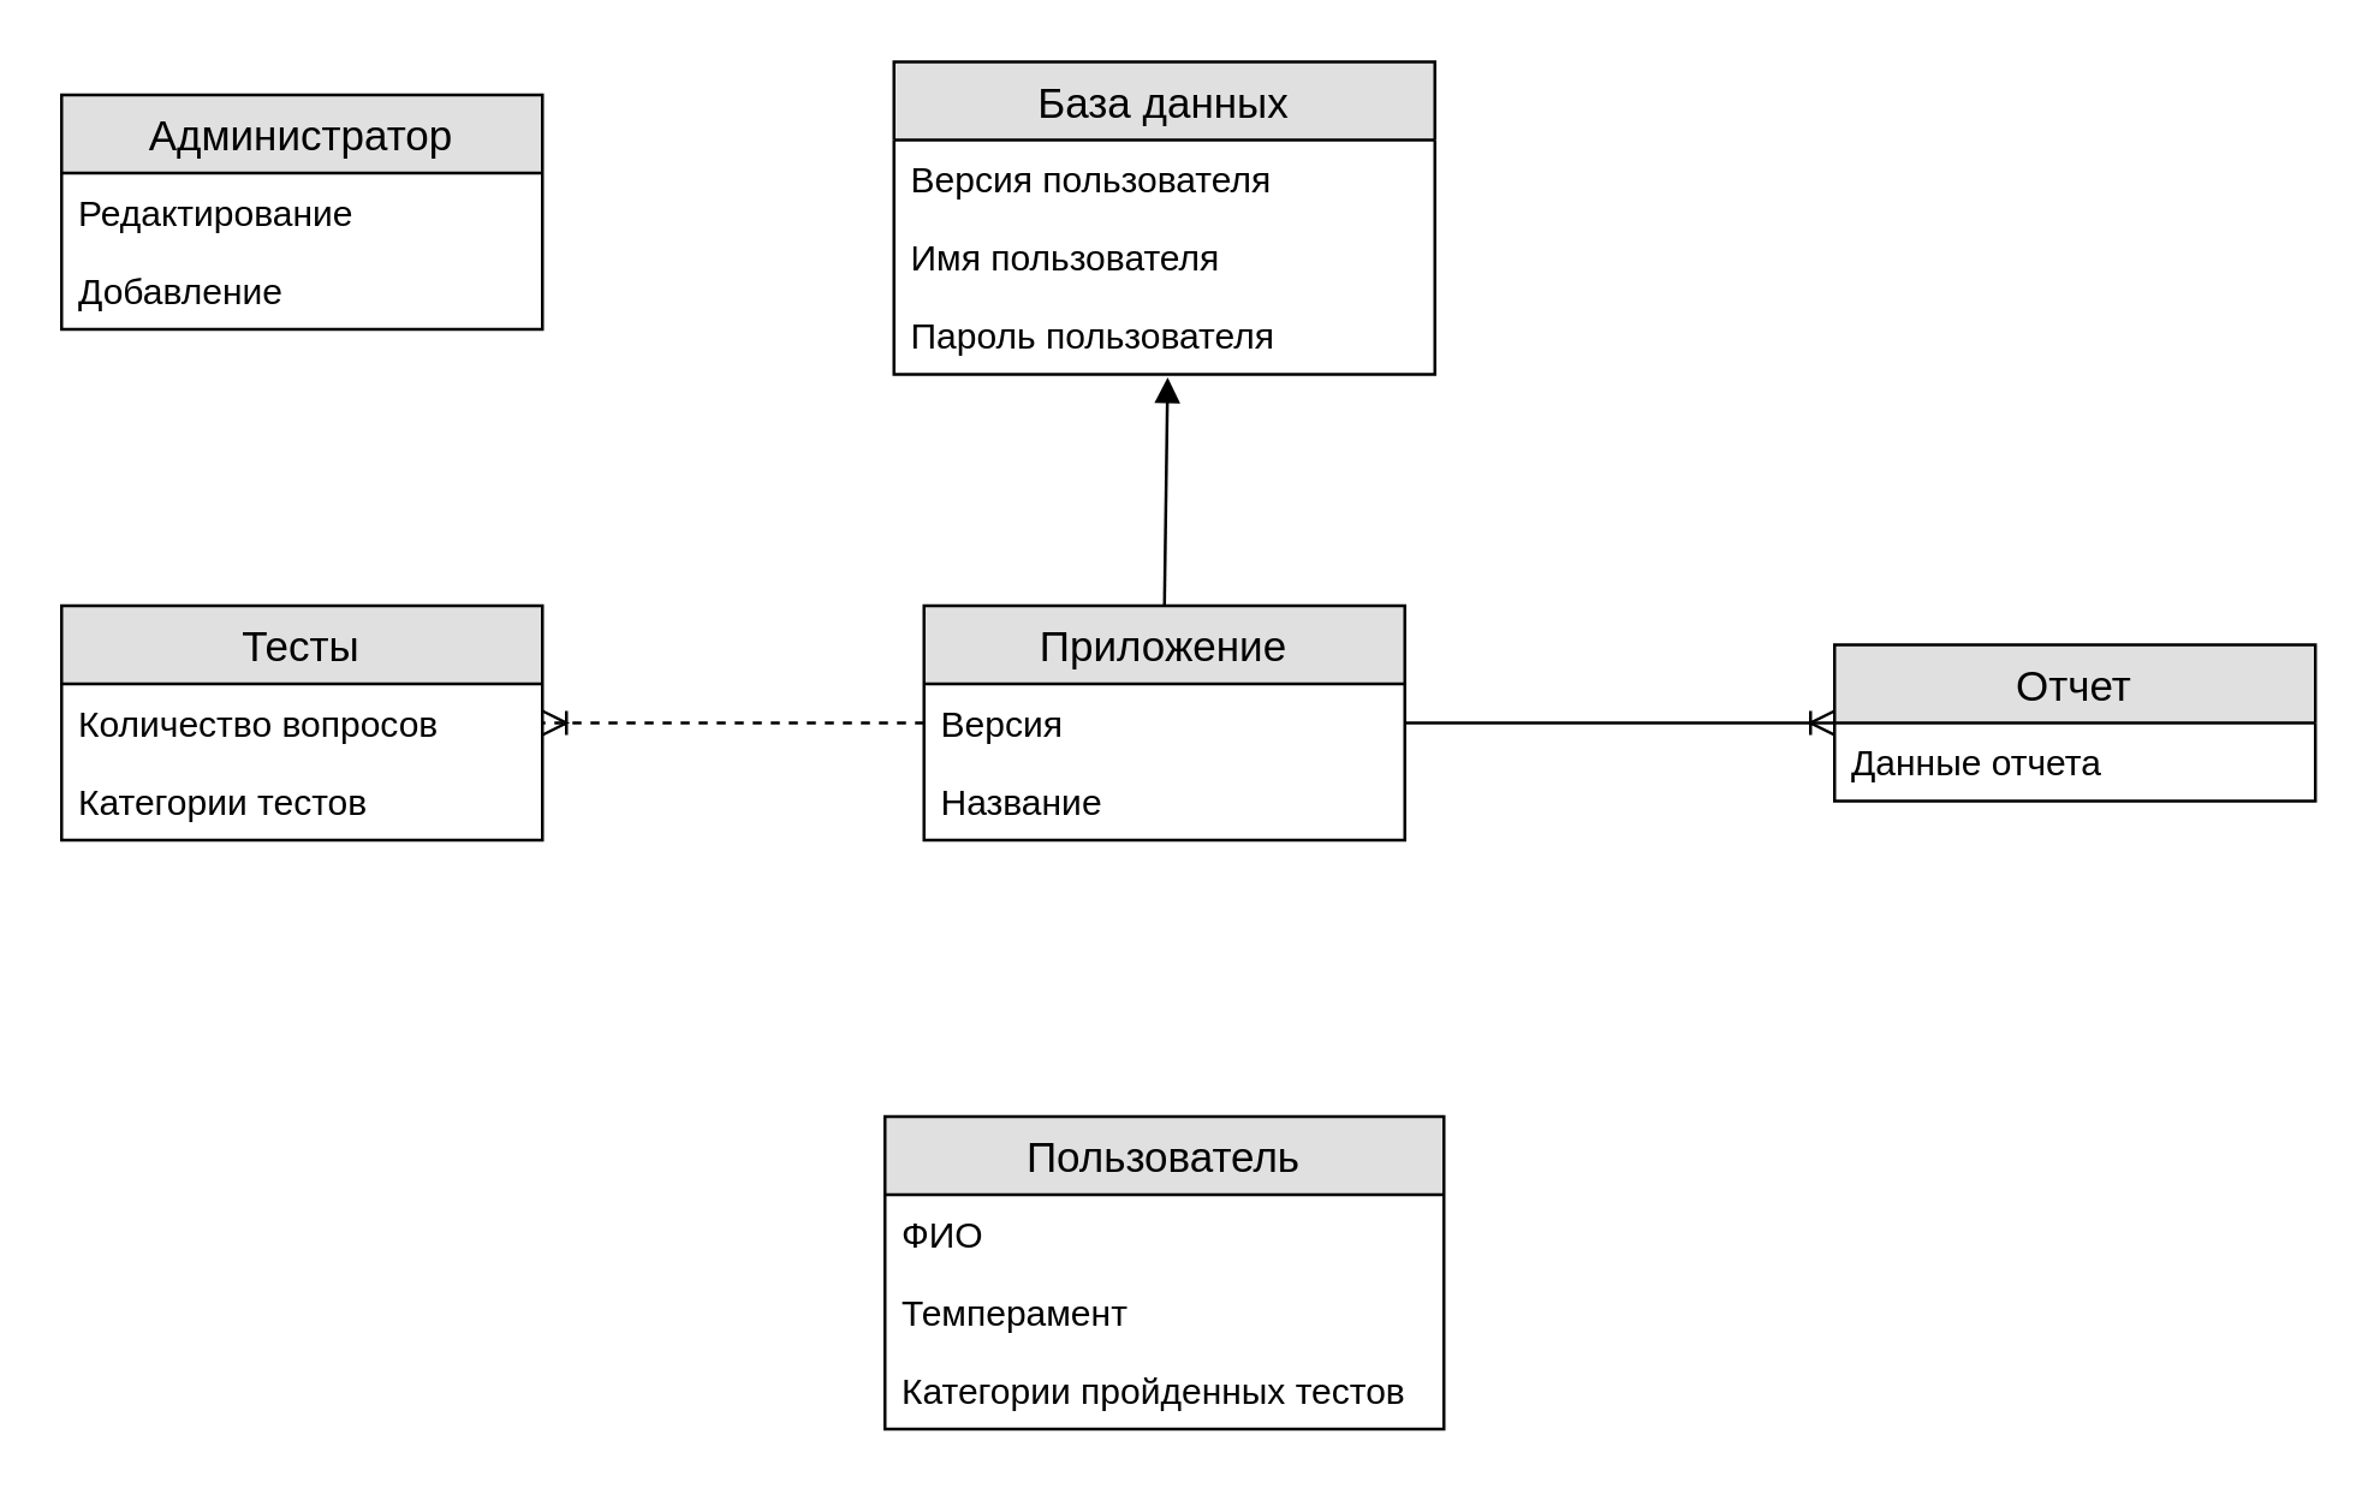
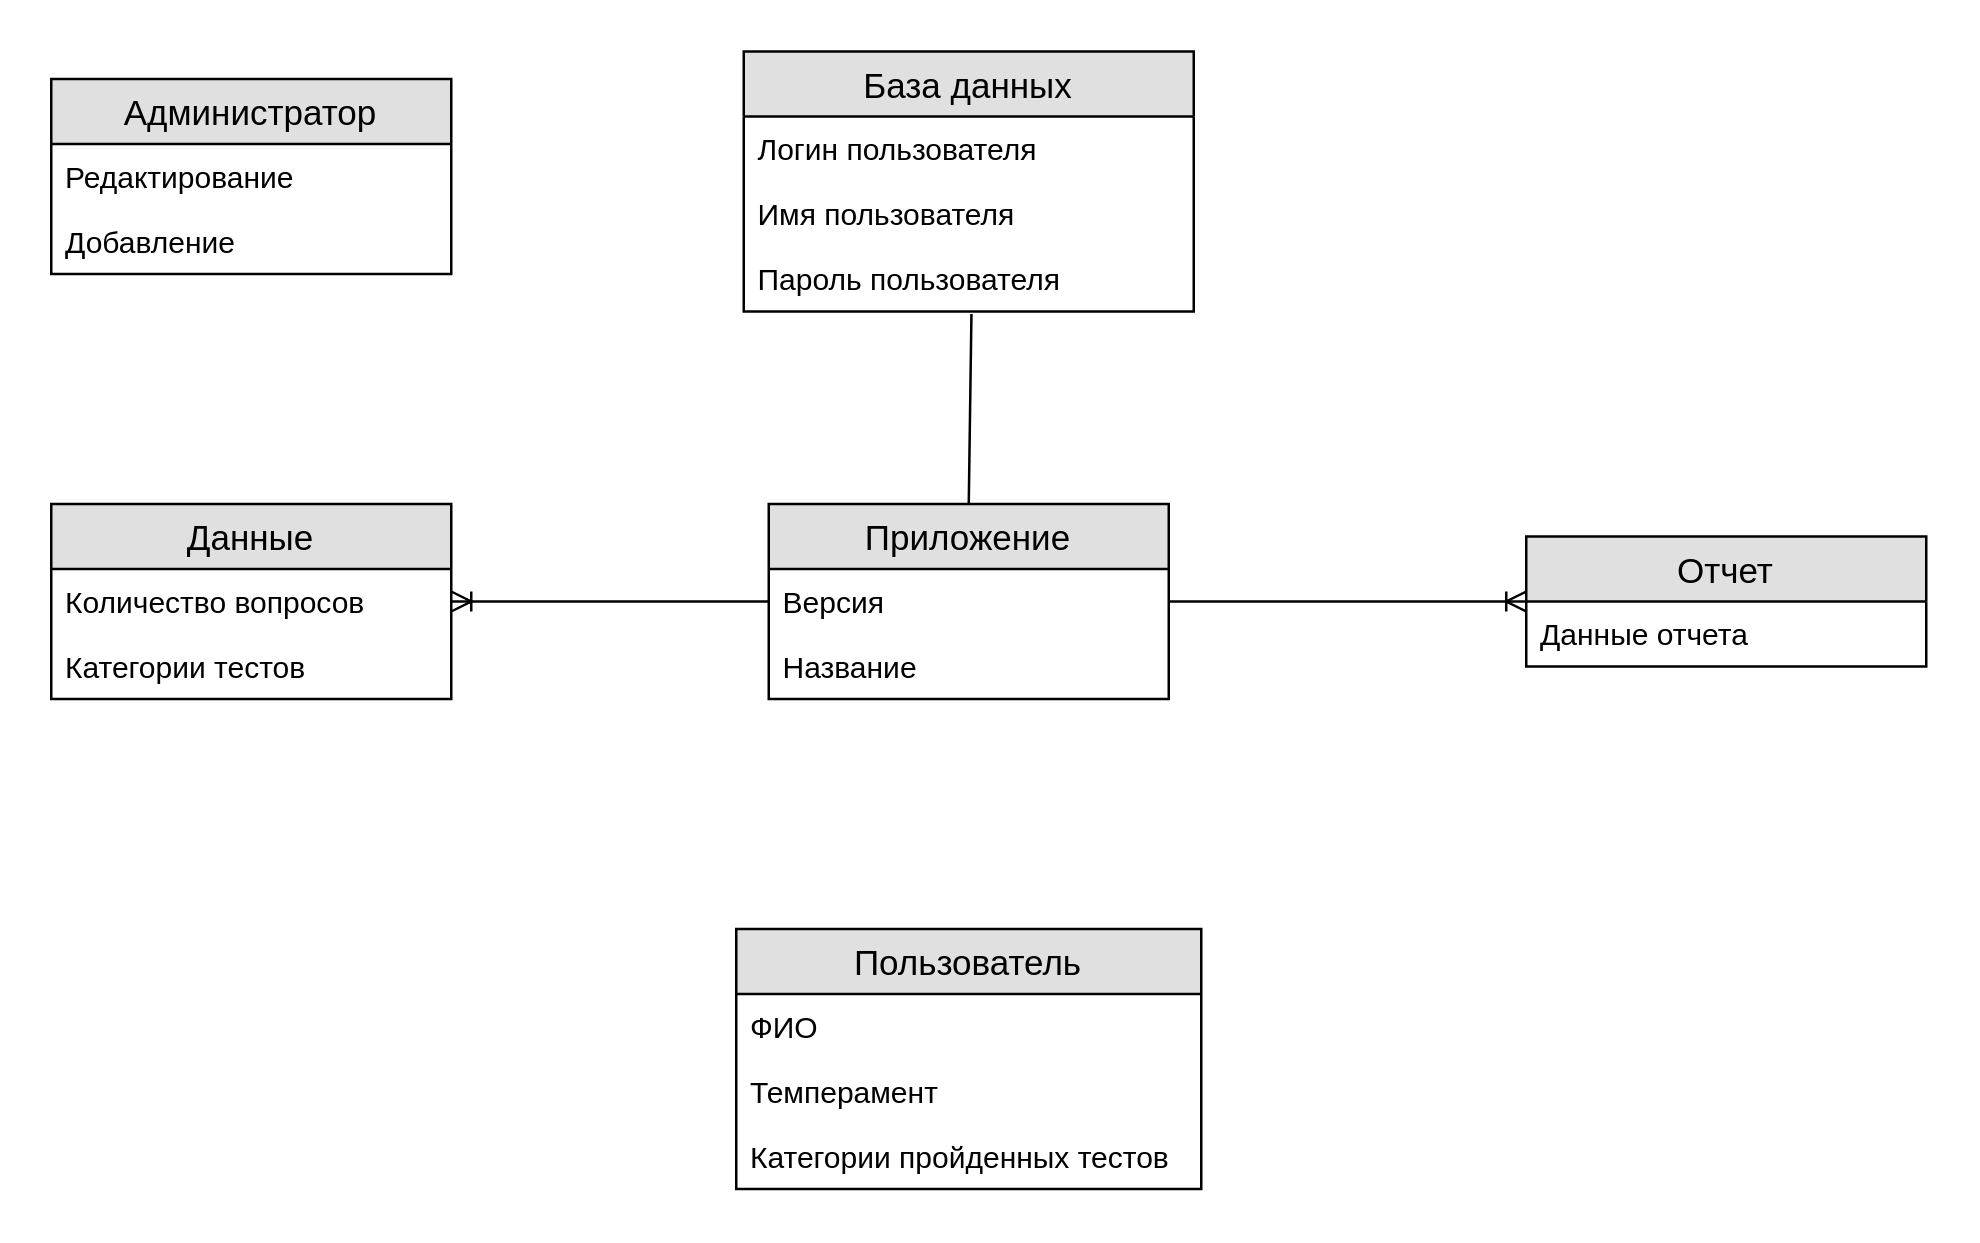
  <mxCell id="0" />
  <mxCell id="1" parent="0" />
  <mxCell id="2" value="Приложение" style="swimlane;fontStyle=0;childLayout=stackLayout;horizontal=1;startSize=26;fillColor=#e0e0e0;horizontalStack=0;resizeParent=1;resizeParentMax=0;resizeLast=0;collapsible=1;marginBottom=0;swimlaneFillColor=#ffffff;align=center;fontSize=14;" parent="1" vertex="1"><mxGeometry x="307" y="201" width="160" height="78" as="geometry" /></mxCell>
  <mxCell id="3" value="Версия" style="text;strokeColor=none;fillColor=none;spacingLeft=4;spacingRight=4;overflow=hidden;rotatable=0;points=[[0,0.5],[1,0.5]];portConstraint=eastwest;fontSize=12;" parent="2" vertex="1"><mxGeometry y="26" width="160" height="26" as="geometry" /></mxCell>
  <mxCell id="4" value="Название" style="text;strokeColor=none;fillColor=none;spacingLeft=4;spacingRight=4;overflow=hidden;rotatable=0;points=[[0,0.5],[1,0.5]];portConstraint=eastwest;fontSize=12;" parent="2" vertex="1"><mxGeometry y="52" width="160" height="26" as="geometry" /></mxCell>
  <mxCell id="5" value="Администратор" style="swimlane;fontStyle=0;childLayout=stackLayout;horizontal=1;startSize=26;fillColor=#e0e0e0;horizontalStack=0;resizeParent=1;resizeParentMax=0;resizeLast=0;collapsible=1;marginBottom=0;swimlaneFillColor=#ffffff;align=center;fontSize=14;" parent="1" vertex="1"><mxGeometry x="20" y="31" width="160" height="78" as="geometry" /></mxCell>
  <mxCell id="6" value="Редактирование" style="text;strokeColor=none;fillColor=none;spacingLeft=4;spacingRight=4;overflow=hidden;rotatable=0;points=[[0,0.5],[1,0.5]];portConstraint=eastwest;fontSize=12;" parent="5" vertex="1"><mxGeometry y="26" width="160" height="26" as="geometry" /></mxCell>
  <mxCell id="7" value="Добавление" style="text;strokeColor=none;fillColor=none;spacingLeft=4;spacingRight=4;overflow=hidden;rotatable=0;points=[[0,0.5],[1,0.5]];portConstraint=eastwest;fontSize=12;" parent="5" vertex="1"><mxGeometry y="52" width="160" height="26" as="geometry" /></mxCell>
- <mxCell id="8" value="Тесты" style="swimlane;fontStyle=0;childLayout=stackLayout;horizontal=1;startSize=26;fillColor=#e0e0e0;horizontalStack=0;resizeParent=1;resizeParentMax=0;resizeLast=0;collapsible=1;marginBottom=0;swimlaneFillColor=#ffffff;align=center;fontSize=14;" parent="1" vertex="1"><mxGeometry x="20" y="201" width="160" height="78" as="geometry" /></mxCell>
+ <mxCell id="8" value="Данные" style="swimlane;fontStyle=0;childLayout=stackLayout;horizontal=1;startSize=26;fillColor=#e0e0e0;horizontalStack=0;resizeParent=1;resizeParentMax=0;resizeLast=0;collapsible=1;marginBottom=0;swimlaneFillColor=#ffffff;align=center;fontSize=14;" parent="1" vertex="1"><mxGeometry x="20" y="201" width="160" height="78" as="geometry" /></mxCell>
  <mxCell id="9" value="Количество вопросов" style="text;strokeColor=none;fillColor=none;spacingLeft=4;spacingRight=4;overflow=hidden;rotatable=0;points=[[0,0.5],[1,0.5]];portConstraint=eastwest;fontSize=12;" parent="8" vertex="1"><mxGeometry y="26" width="160" height="26" as="geometry" /></mxCell>
  <mxCell id="10" value="Категории тестов" style="text;strokeColor=none;fillColor=none;spacingLeft=4;spacingRight=4;overflow=hidden;rotatable=0;points=[[0,0.5],[1,0.5]];portConstraint=eastwest;fontSize=12;" parent="8" vertex="1"><mxGeometry y="52" width="160" height="26" as="geometry" /></mxCell>
  <mxCell id="11" value="Пользователь" style="swimlane;fontStyle=0;childLayout=stackLayout;horizontal=1;startSize=26;fillColor=#e0e0e0;horizontalStack=0;resizeParent=1;resizeParentMax=0;resizeLast=0;collapsible=1;marginBottom=0;swimlaneFillColor=#ffffff;align=center;fontSize=14;" parent="1" vertex="1"><mxGeometry x="294" y="371" width="186" height="104" as="geometry" /></mxCell>
  <mxCell id="12" value="ФИО" style="text;strokeColor=none;fillColor=none;spacingLeft=4;spacingRight=4;overflow=hidden;rotatable=0;points=[[0,0.5],[1,0.5]];portConstraint=eastwest;fontSize=12;" parent="11" vertex="1"><mxGeometry y="26" width="186" height="26" as="geometry" /></mxCell>
  <mxCell id="13" value="Темперамент" style="text;strokeColor=none;fillColor=none;spacingLeft=4;spacingRight=4;overflow=hidden;rotatable=0;points=[[0,0.5],[1,0.5]];portConstraint=eastwest;fontSize=12;" parent="11" vertex="1"><mxGeometry y="52" width="186" height="26" as="geometry" /></mxCell>
  <mxCell id="14" value="Категории пройденных тестов" style="text;strokeColor=none;fillColor=none;spacingLeft=4;spacingRight=4;overflow=hidden;rotatable=0;points=[[0,0.5],[1,0.5]];portConstraint=eastwest;fontSize=12;" parent="11" vertex="1"><mxGeometry y="78" width="186" height="26" as="geometry" /></mxCell>
  <mxCell id="15" value="Отчет" style="swimlane;fontStyle=0;childLayout=stackLayout;horizontal=1;startSize=26;fillColor=#e0e0e0;horizontalStack=0;resizeParent=1;resizeParentMax=0;resizeLast=0;collapsible=1;marginBottom=0;swimlaneFillColor=#ffffff;align=center;fontSize=14;" parent="1" vertex="1"><mxGeometry x="610" y="214" width="160" height="52" as="geometry" /></mxCell>
  <mxCell id="16" value="Данные отчета" style="text;strokeColor=none;fillColor=none;spacingLeft=4;spacingRight=4;overflow=hidden;rotatable=0;points=[[0,0.5],[1,0.5]];portConstraint=eastwest;fontSize=12;" parent="15" vertex="1"><mxGeometry y="26" width="160" height="26" as="geometry" /></mxCell>
  <mxCell id="17" value="" style="fontSize=12;html=1;endArrow=ERoneToMany;exitX=1;exitY=0.5;exitDx=0;exitDy=0;" parent="1" source="3" edge="1"><mxGeometry width="100" height="100" relative="1" as="geometry"><mxPoint x="397" y="289" as="sourcePoint" /><mxPoint x="610" y="240" as="targetPoint" /><Array as="points" /></mxGeometry></mxCell>
- <mxCell id="18" value="" style="fontSize=12;html=1;endArrow=ERoneToMany;entryX=1;entryY=0.5;entryDx=0;entryDy=0;exitX=0;exitY=0.5;exitDx=0;exitDy=0;dashed=1;" parent="1" source="3" target="9" edge="1"><mxGeometry width="100" height="100" relative="1" as="geometry"><mxPoint x="397" y="289" as="sourcePoint" /><mxPoint x="397" y="381" as="targetPoint" /><Array as="points" /></mxGeometry></mxCell>
- <mxCell id="19" value="" style="endArrow=block;html=1;rounded=0;exitX=0.5;exitY=0;exitDx=0;exitDy=0;entryX=0.506;entryY=1.038;entryDx=0;entryDy=0;entryPerimeter=0;" parent="1" source="2" target="23" edge="1"><mxGeometry relative="1" as="geometry"><mxPoint x="290" y="261" as="sourcePoint" /><mxPoint x="450" y="261" as="targetPoint" /></mxGeometry></mxCell>
+ <mxCell id="18" value="" style="fontSize=12;html=1;endArrow=ERoneToMany;entryX=1;entryY=0.5;entryDx=0;entryDy=0;exitX=0;exitY=0.5;exitDx=0;exitDy=0;" parent="1" source="3" target="9" edge="1"><mxGeometry width="100" height="100" relative="1" as="geometry"><mxPoint x="397" y="289" as="sourcePoint" /><mxPoint x="397" y="381" as="targetPoint" /><Array as="points" /></mxGeometry></mxCell>
+ <mxCell id="19" value="" style="endArrow=none;html=1;rounded=0;exitX=0.5;exitY=0;exitDx=0;exitDy=0;entryX=0.506;entryY=1.038;entryDx=0;entryDy=0;entryPerimeter=0;" parent="1" source="2" target="23" edge="1"><mxGeometry relative="1" as="geometry"><mxPoint x="290" y="261" as="sourcePoint" /><mxPoint x="450" y="261" as="targetPoint" /></mxGeometry></mxCell>
  <mxCell id="20" value="База данных" style="swimlane;fontStyle=0;childLayout=stackLayout;horizontal=1;startSize=26;fillColor=#e0e0e0;horizontalStack=0;resizeParent=1;resizeParentMax=0;resizeLast=0;collapsible=1;marginBottom=0;swimlaneFillColor=#ffffff;align=center;fontSize=14;" parent="1" vertex="1"><mxGeometry x="297" y="20" width="180" height="104" as="geometry" /></mxCell>
- <mxCell id="21" value="Версия пользователя" style="text;strokeColor=none;fillColor=none;spacingLeft=4;spacingRight=4;overflow=hidden;rotatable=0;points=[[0,0.5],[1,0.5]];portConstraint=eastwest;fontSize=12;" parent="20" vertex="1"><mxGeometry y="26" width="180" height="26" as="geometry" /></mxCell>
+ <mxCell id="21" value="Логин пользователя" style="text;strokeColor=none;fillColor=none;spacingLeft=4;spacingRight=4;overflow=hidden;rotatable=0;points=[[0,0.5],[1,0.5]];portConstraint=eastwest;fontSize=12;" parent="20" vertex="1"><mxGeometry y="26" width="180" height="26" as="geometry" /></mxCell>
  <mxCell id="22" value="Имя пользователя" style="text;strokeColor=none;fillColor=none;spacingLeft=4;spacingRight=4;overflow=hidden;rotatable=0;points=[[0,0.5],[1,0.5]];portConstraint=eastwest;fontSize=12;" parent="20" vertex="1"><mxGeometry y="52" width="180" height="26" as="geometry" /></mxCell>
  <mxCell id="23" value="Пароль пользователя" style="text;strokeColor=none;fillColor=none;spacingLeft=4;spacingRight=4;overflow=hidden;rotatable=0;points=[[0,0.5],[1,0.5]];portConstraint=eastwest;fontSize=12;" vertex="1" parent="20"><mxGeometry y="78" width="180" height="26" as="geometry" /></mxCell>
